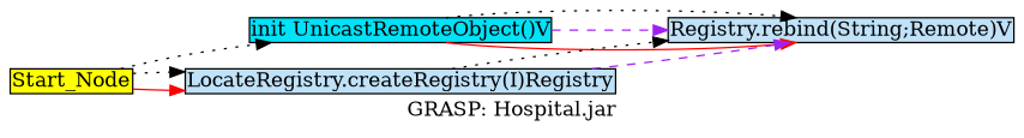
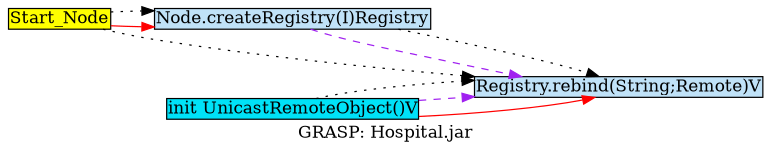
  digraph {
    label="GRASP: Hospital.jar"
    rankdir=LR
    node [fillcolor="#c0e2f8" margin=0.02 shape=box style=filled]
    edge [color=black style=dotted]
    Start_Node [fillcolor=yellow height=0 width=0]
    "init UnicastRemoteObject()V" [fillcolor="#00e2f8" height=0 width=0]
-   "LocateRegistry.createRegistry(I)Registry" [height=0 width=0]
+   "LocateRegistry.createRegistry(I)Registry" [height=0 width=0 label="Node.createRegistry(I)Registry"]
    "Registry.rebind(String;Remote)V" [height=0 width=0]
-   Start_Node -> "init UnicastRemoteObject()V"
+   Start_Node -> "Registry.rebind(String;Remote)V"
    Start_Node -> "LocateRegistry.createRegistry(I)Registry" [color=red style=solid]
    Start_Node -> "LocateRegistry.createRegistry(I)Registry"
    "init UnicastRemoteObject()V" -> "Registry.rebind(String;Remote)V" [color=red style=solid]
    "init UnicastRemoteObject()V" -> "Registry.rebind(String;Remote)V" [color=purple style=dashed]
    "init UnicastRemoteObject()V" -> "Registry.rebind(String;Remote)V"
    "LocateRegistry.createRegistry(I)Registry" -> "Registry.rebind(String;Remote)V" [color=purple style=dashed]
    "LocateRegistry.createRegistry(I)Registry" -> "Registry.rebind(String;Remote)V"
  }
